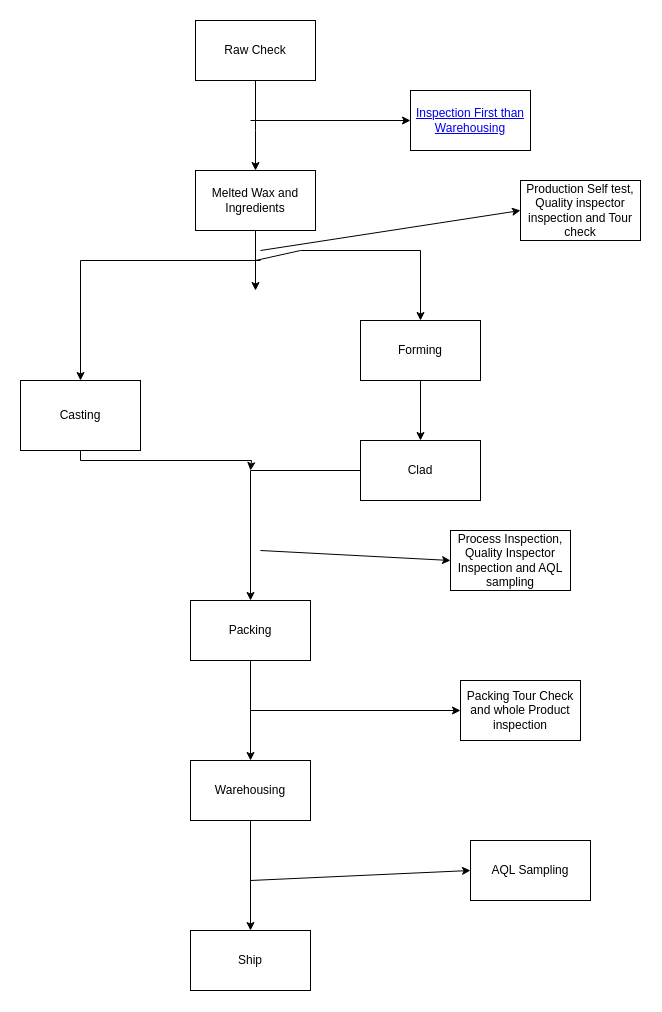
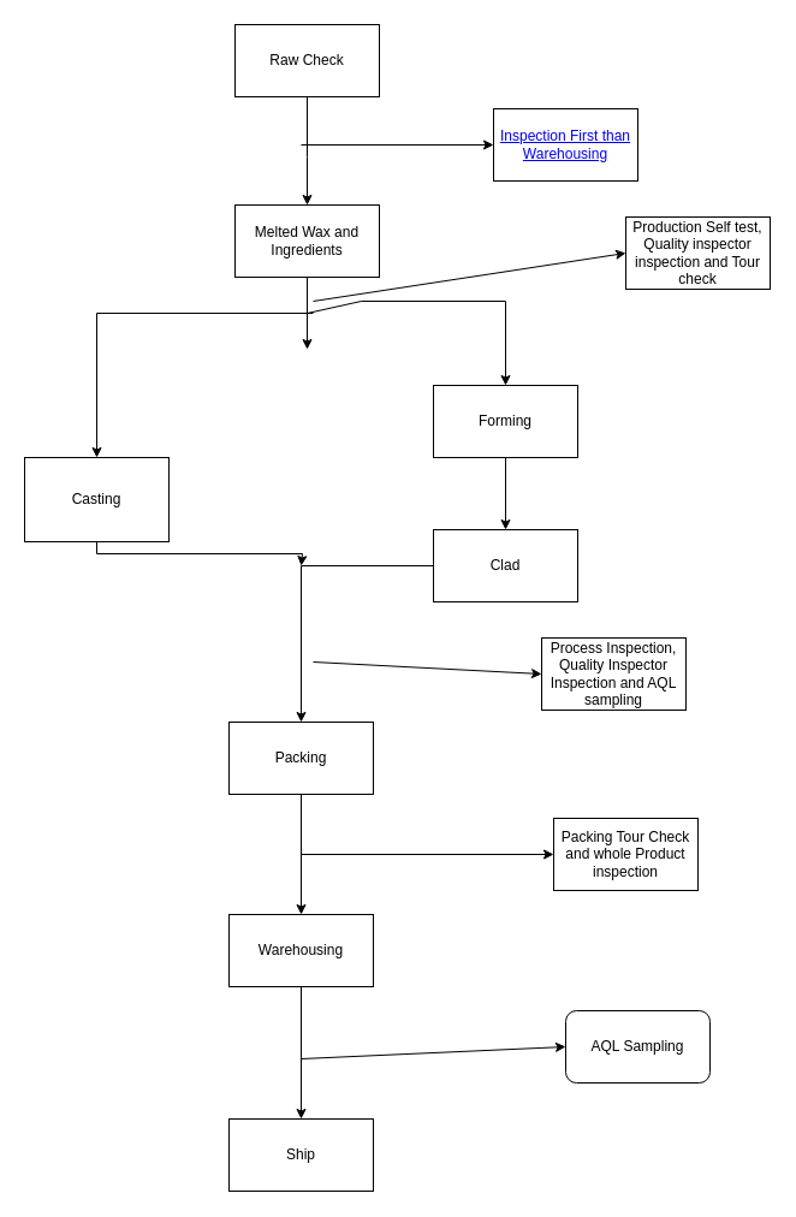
  <mxCell id="0" />
  <mxCell id="1" parent="0" />
  <mxCell id="2" value="" style="edgeStyle=orthogonalEdgeStyle;rounded=0;orthogonalLoop=1;jettySize=auto;html=1;" edge="1" parent="1" source="3" target="4"><mxGeometry relative="1" as="geometry"><Array as="points"><mxPoint x="255" y="130" /><mxPoint x="255" y="130" /></Array></mxGeometry></mxCell>
  <mxCell id="3" value="Raw Check" style="rounded=0;whiteSpace=wrap;html=1;" vertex="1" parent="1"><mxGeometry x="195" y="20" width="120" height="60" as="geometry" /></mxCell>
  <mxCell id="4" value="Melted Wax and Ingredients" style="rounded=0;whiteSpace=wrap;html=1;" vertex="1" parent="1"><mxGeometry x="195" y="170" width="120" height="60" as="geometry" /></mxCell>
  <mxCell id="5" style="edgeStyle=orthogonalEdgeStyle;rounded=0;orthogonalLoop=1;jettySize=auto;html=1;" edge="1" parent="1" source="6"><mxGeometry relative="1" as="geometry"><mxPoint x="250" y="470" as="targetPoint" /><Array as="points"><mxPoint x="80" y="460" /><mxPoint x="251" y="460" /></Array></mxGeometry></mxCell>
  <mxCell id="6" value="Casting" style="rounded=0;whiteSpace=wrap;html=1;" vertex="1" parent="1"><mxGeometry x="20" y="380" width="120" height="70" as="geometry" /></mxCell>
  <mxCell id="7" value="" style="edgeStyle=orthogonalEdgeStyle;rounded=0;orthogonalLoop=1;jettySize=auto;html=1;" edge="1" parent="1" source="8" target="10"><mxGeometry relative="1" as="geometry" /></mxCell>
  <mxCell id="8" value="Forming" style="rounded=0;whiteSpace=wrap;html=1;" vertex="1" parent="1"><mxGeometry x="360" y="320" width="120" height="60" as="geometry" /></mxCell>
  <mxCell id="9" style="edgeStyle=orthogonalEdgeStyle;rounded=0;orthogonalLoop=1;jettySize=auto;html=1;entryX=0.5;entryY=0;entryDx=0;entryDy=0;" edge="1" parent="1" source="10" target="12"><mxGeometry relative="1" as="geometry"><Array as="points"><mxPoint x="250" y="470" /></Array></mxGeometry></mxCell>
  <mxCell id="10" value="Clad" style="rounded=0;whiteSpace=wrap;html=1;" vertex="1" parent="1"><mxGeometry x="360" y="440" width="120" height="60" as="geometry" /></mxCell>
  <mxCell id="11" value="" style="edgeStyle=orthogonalEdgeStyle;rounded=0;orthogonalLoop=1;jettySize=auto;html=1;" edge="1" parent="1" source="12" target="14"><mxGeometry relative="1" as="geometry" /></mxCell>
  <mxCell id="12" value="Packing" style="rounded=0;whiteSpace=wrap;html=1;" vertex="1" parent="1"><mxGeometry x="190" y="600" width="120" height="60" as="geometry" /></mxCell>
  <mxCell id="13" value="" style="edgeStyle=orthogonalEdgeStyle;rounded=0;orthogonalLoop=1;jettySize=auto;html=1;" edge="1" parent="1" source="14" target="15"><mxGeometry relative="1" as="geometry" /></mxCell>
  <mxCell id="14" value="Warehousing" style="rounded=0;whiteSpace=wrap;html=1;" vertex="1" parent="1"><mxGeometry x="190" y="760" width="120" height="60" as="geometry" /></mxCell>
  <mxCell id="15" value="Ship" style="rounded=0;whiteSpace=wrap;html=1;" vertex="1" parent="1"><mxGeometry x="190" y="930" width="120" height="60" as="geometry" /></mxCell>
  <mxCell id="16" value="&lt;a href=&quot;https://github.com/LearningKhimesra/Automated_candle_manufacturing/blob/main/Inspection First than Warehousing&quot;&gt;Inspection First than Warehousing&lt;/a&gt;" style="rounded=0;whiteSpace=wrap;html=1;" vertex="1" parent="1"><mxGeometry x="410" y="90" width="120" height="60" as="geometry" /></mxCell>
  <mxCell id="17" value="Production Self test, Quality inspector inspection and Tour check" style="rounded=0;whiteSpace=wrap;html=1;" vertex="1" parent="1"><mxGeometry x="520" y="180" width="120" height="60" as="geometry" /></mxCell>
  <mxCell id="18" value="Process Inspection, Quality Inspector Inspection and AQL sampling" style="rounded=0;whiteSpace=wrap;html=1;" vertex="1" parent="1"><mxGeometry x="450" y="530" width="120" height="60" as="geometry" /></mxCell>
  <mxCell id="19" value="Packing Tour Check and whole Product inspection" style="rounded=0;whiteSpace=wrap;html=1;" vertex="1" parent="1"><mxGeometry x="460" y="680" width="120" height="60" as="geometry" /></mxCell>
- <mxCell id="20" value="AQL Sampling" style="rounded=0;whiteSpace=wrap;html=1;" vertex="1" parent="1"><mxGeometry x="470" y="840" width="120" height="60" as="geometry" /></mxCell>
+ <mxCell id="20" value="AQL Sampling" style="whiteSpace=wrap;html=1;rounded=1;" vertex="1" parent="1"><mxGeometry x="470" y="840" width="120" height="60" as="geometry" /></mxCell>
  <mxCell id="21" value="" style="endArrow=classic;html=1;rounded=0;entryX=0;entryY=0.5;entryDx=0;entryDy=0;" edge="1" parent="1" target="16"><mxGeometry width="50" height="50" relative="1" as="geometry"><mxPoint x="250" y="120" as="sourcePoint" /><mxPoint x="280" y="400" as="targetPoint" /></mxGeometry></mxCell>
  <mxCell id="22" value="" style="endArrow=classic;html=1;rounded=0;exitX=0.5;exitY=1;exitDx=0;exitDy=0;" edge="1" parent="1" source="4"><mxGeometry width="50" height="50" relative="1" as="geometry"><mxPoint x="230" y="450" as="sourcePoint" /><mxPoint x="255" y="290" as="targetPoint" /></mxGeometry></mxCell>
  <mxCell id="23" value="" style="endArrow=classic;html=1;rounded=0;entryX=0.5;entryY=0;entryDx=0;entryDy=0;" edge="1" parent="1" target="6"><mxGeometry width="50" height="50" relative="1" as="geometry"><mxPoint x="260" y="260" as="sourcePoint" /><mxPoint x="280" y="400" as="targetPoint" /><Array as="points"><mxPoint x="80" y="260" /></Array></mxGeometry></mxCell>
  <mxCell id="24" value="" style="endArrow=classic;html=1;rounded=0;entryX=0.5;entryY=0;entryDx=0;entryDy=0;" edge="1" parent="1" target="8"><mxGeometry width="50" height="50" relative="1" as="geometry"><mxPoint x="255" y="260" as="sourcePoint" /><mxPoint x="285" y="390" as="targetPoint" /><Array as="points"><mxPoint x="300" y="250" /><mxPoint x="420" y="250" /></Array></mxGeometry></mxCell>
  <mxCell id="25" value="" style="endArrow=classic;html=1;rounded=0;entryX=0;entryY=0.5;entryDx=0;entryDy=0;" edge="1" parent="1" target="18"><mxGeometry width="50" height="50" relative="1" as="geometry"><mxPoint x="260" y="550" as="sourcePoint" /><mxPoint x="280" y="600" as="targetPoint" /></mxGeometry></mxCell>
  <mxCell id="26" value="" style="endArrow=classic;html=1;rounded=0;" edge="1" parent="1"><mxGeometry width="50" height="50" relative="1" as="geometry"><mxPoint x="260" y="250" as="sourcePoint" /><mxPoint x="520" y="210" as="targetPoint" /></mxGeometry></mxCell>
  <mxCell id="27" value="" style="endArrow=classic;html=1;rounded=0;" edge="1" parent="1" target="19"><mxGeometry width="50" height="50" relative="1" as="geometry"><mxPoint x="250" y="710" as="sourcePoint" /><mxPoint x="280" y="700" as="targetPoint" /></mxGeometry></mxCell>
  <mxCell id="28" value="" style="endArrow=classic;html=1;rounded=0;entryX=0;entryY=0.5;entryDx=0;entryDy=0;" edge="1" parent="1" target="20"><mxGeometry width="50" height="50" relative="1" as="geometry"><mxPoint x="250" y="880" as="sourcePoint" /><mxPoint x="280" y="700" as="targetPoint" /></mxGeometry></mxCell>
